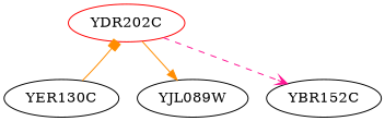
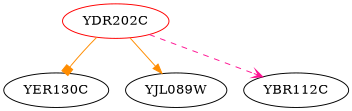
  digraph {
    rankdir=TB
    node [color=black]
    edge [color=darkorange style=solid value="-"]
    n1 [color=red label=YDR202C]
    YER130C
    YJL089W
-   YBR112C [label=YBR152C]
-   YER130C -> n1 [arrowhead=box]
+   YBR112C
+   n1 -> YER130C [arrowhead=box]
    n1 -> YJL089W [arrowhead=normal value="+"]
    n1 -> YBR112C [arrowhead=vee color=deeppink style=dashed]
  }
